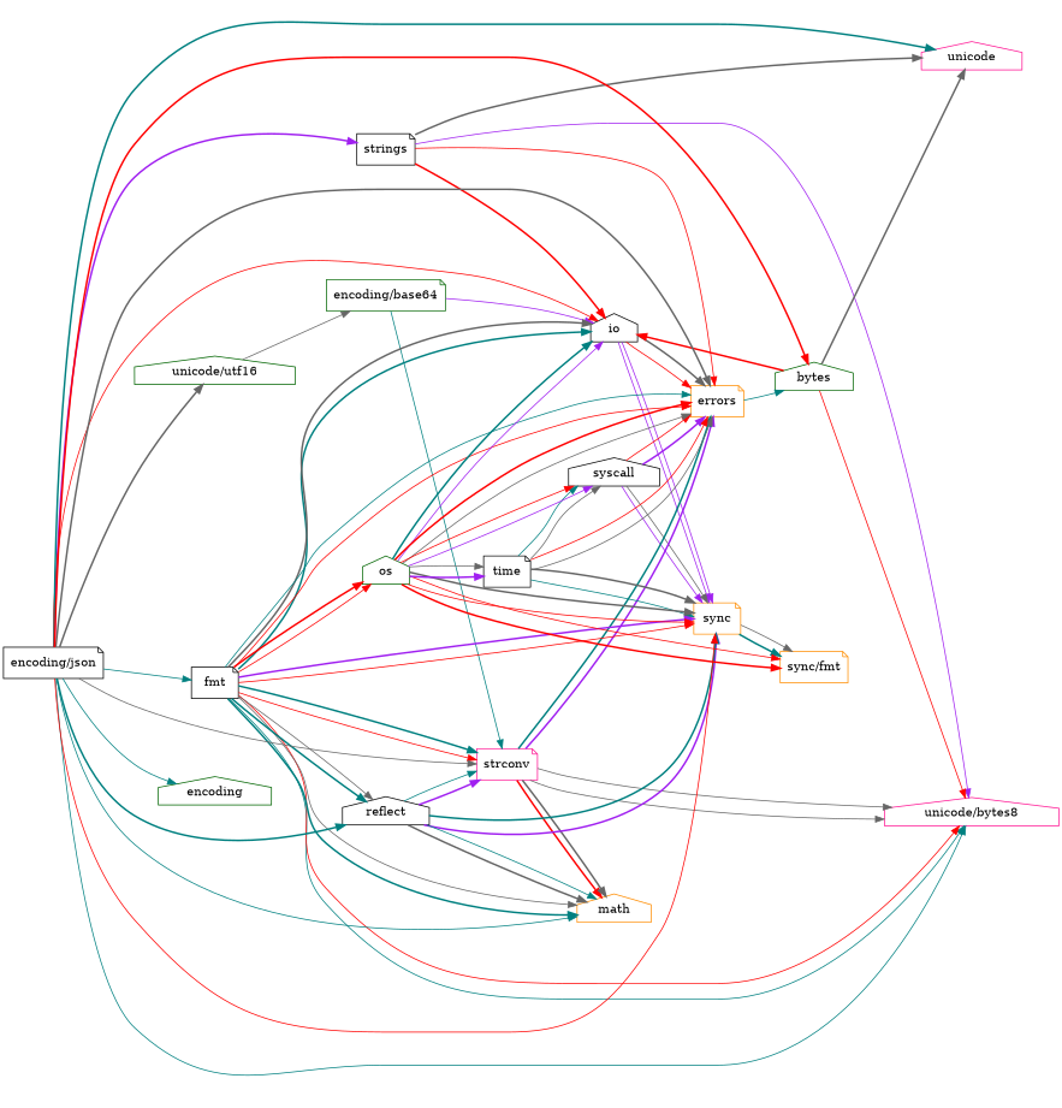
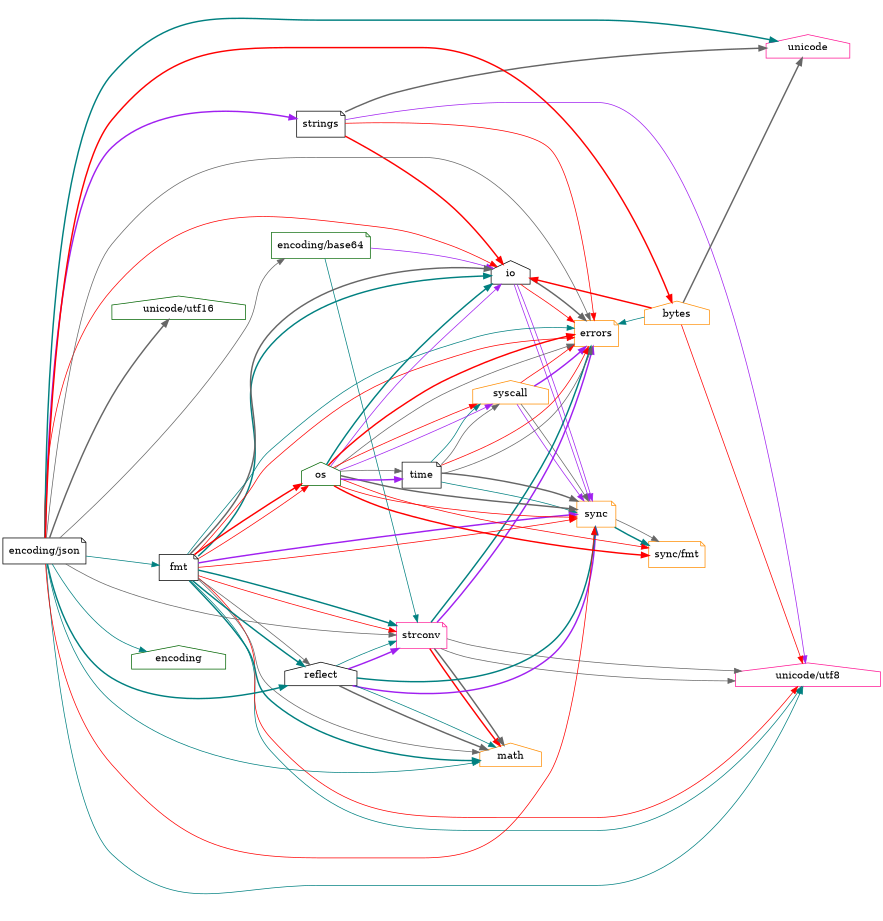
  digraph {
    fontsize=18
    labeljust=c
    labelloc=t
    rankdir=LR
    style=filled
    node [color=black shape=house]
    edge [color=red style=solid]
    n1 [label=strings shape=note]
    n2 [label=io]
-   n3 [color=deeppink label="unicode/bytes8"]
+   n3 [color=deeppink label="unicode/utf8"]
    n4 [color=darkorange label=errors shape=note]
    n5 [color=deeppink label=unicode]
    n6 [color=darkorange label=sync shape=note]
-   n7 [color=darkgreen label=bytes]
+   n7 [color=darkorange label=bytes]
    n8 [color=darkorange label=math]
    n9 [color=darkgreen label="unicode/utf16"]
    n10 [color=darkorange label="sync/fmt" shape=note]
-   n11 [label=syscall]
+   n11 [color=darkorange label=syscall]
    n12 [color=darkgreen label=encoding]
    n13 [color=darkgreen label="encoding/base64" shape=note]
    n14 [color=deeppink label=strconv shape=note]
    n15 [label=time shape=note]
    n16 [label=fmt shape=note]
    n17 [label=reflect]
    n18 [color=darkgreen label=os]
    n19 [label="encoding/json" shape=note]
    n1 -> n2 [style=bold]
    n1 -> n3 [color=purple]
    n1 -> n4
    n1 -> n5 [color=gray40 style=bold]
    n2 -> n4
    n2 -> n4 [color=gray40 style=bold]
    n2 -> n6 [color=purple]
    n2 -> n6 [color=purple]
    n6 -> n10 [color=teal style=bold]
    n6 -> n10 [color=gray40]
    n7 -> n2 [style=bold]
    n7 -> n3
-   n4 -> n7 [color=teal]
+   n7 -> n4 [color=teal]
    n7 -> n5 [color=gray40 style=bold]
    n11 -> n4 [color=purple style=bold]
    n11 -> n4
    n11 -> n6 [color=purple]
    n11 -> n6 [color=gray40]
    n13 -> n2 [color=purple]
    n13 -> n14 [color=teal]
    n14 -> n3 [color=gray40]
    n14 -> n3 [color=gray40]
    n14 -> n4 [color=purple style=bold]
    n14 -> n4 [color=teal style=bold]
    n14 -> n8 [style=bold]
    n14 -> n8 [color=gray40 style=bold]
    n15 -> n4 [color=gray40]
    n15 -> n4
    n15 -> n6 [color=teal]
    n15 -> n6 [color=gray40 style=bold]
    n15 -> n11 [color=gray40]
    n15 -> n11 [color=teal]
    n16 -> n2 [color=teal style=bold]
    n16 -> n2 [color=gray40 style=bold]
    n16 -> n3 [color=teal]
    n16 -> n3
    n16 -> n4
    n16 -> n4 [color=teal]
    n16 -> n6
    n16 -> n6 [color=purple style=bold]
    n16 -> n8 [color=teal style=bold]
    n16 -> n8 [color=gray40]
    n16 -> n14
    n16 -> n14 [color=teal style=bold]
    n16 -> n17 [color=teal style=bold]
    n16 -> n17 [color=gray40]
    n16 -> n18
    n16 -> n18 [style=bold]
    n17 -> n6 [color=purple style=bold]
    n17 -> n6 [color=teal style=bold]
    n17 -> n8 [color=gray40 style=bold]
    n17 -> n8 [color=teal]
    n17 -> n14 [color=purple style=bold]
    n17 -> n14 [color=teal]
    n18 -> n2 [color=purple]
    n18 -> n2 [color=teal style=bold]
    n18 -> n4 [color=gray40]
    n18 -> n4 [style=bold]
    n18 -> n6
    n18 -> n6 [color=gray40 style=bold]
    n18 -> n10 [style=bold]
    n18 -> n10
    n18 -> n11 [color=purple]
    n18 -> n11
    n18 -> n15 [color=purple style=bold]
    n18 -> n15 [color=gray40]
    n19 -> n1 [color=purple style=bold]
    n19 -> n2
    n19 -> n3 [color=teal]
-   n19 -> n4 [color=gray40 style=bold]
+   n19 -> n4 [color=gray40]
    n19 -> n5 [color=teal style=bold]
    n19 -> n6
    n19 -> n7 [style=bold]
    n19 -> n8 [color=teal]
    n19 -> n9 [color=gray40 style=bold]
    n19 -> n12 [color=teal]
-   n9 -> n13 [color=gray40]
+   n19 -> n13 [color=gray40]
    n19 -> n14 [color=gray40]
    n19 -> n16 [color=teal]
    n19 -> n17 [color=teal style=bold]
  }
